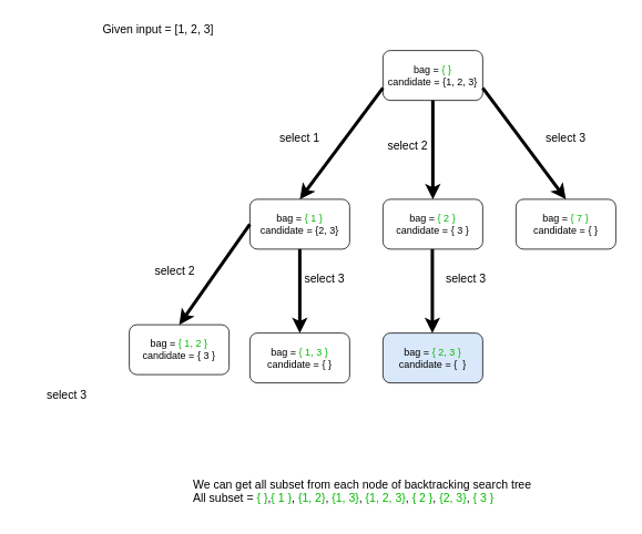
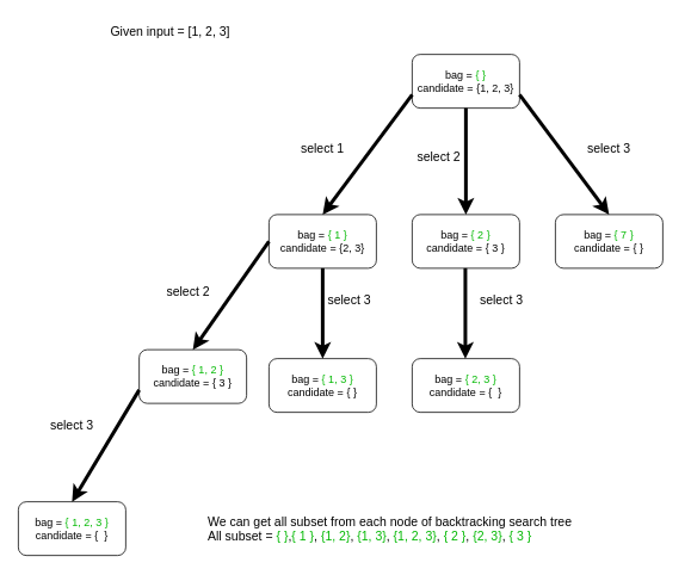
  <mxCell id="0" />
  <mxCell id="1" parent="0" />
  <mxCell id="2" value="bag =&lt;font color=&quot;#00b800&quot;&gt; { }&lt;/font&gt;&lt;br&gt;candidate = {1, 2, 3}" style="rounded=1;whiteSpace=wrap;html=1;" vertex="1" parent="1"><mxGeometry x="460" y="60" width="120" height="60" as="geometry" /></mxCell>
  <mxCell id="3" value="bag = &lt;font color=&quot;#00b800&quot;&gt;{ 1 }&lt;/font&gt;&lt;br&gt;candidate = {2, 3}" style="rounded=1;whiteSpace=wrap;html=1;" vertex="1" parent="1"><mxGeometry x="300" y="239" width="120" height="60" as="geometry" /></mxCell>
  <mxCell id="4" value="bag = &lt;font color=&quot;#00b800&quot;&gt;{ 2 }&lt;/font&gt;&lt;br&gt;candidate = { 3 }" style="rounded=1;whiteSpace=wrap;html=1;" vertex="1" parent="1"><mxGeometry x="460" y="239" width="120" height="60" as="geometry" /></mxCell>
  <mxCell id="5" value="bag = &lt;font color=&quot;#00b800&quot;&gt;{ 7 }&lt;/font&gt;&lt;br&gt;candidate = { }" style="rounded=1;whiteSpace=wrap;html=1;" vertex="1" parent="1"><mxGeometry x="620" y="239" width="120" height="60" as="geometry" /></mxCell>
  <mxCell id="6" value="bag = &lt;font color=&quot;#00b800&quot;&gt;{ 1, 2 }&lt;/font&gt;&lt;br&gt;candidate = { 3 }" style="rounded=1;whiteSpace=wrap;html=1;" vertex="1" parent="1"><mxGeometry x="155" y="390" width="120" height="60" as="geometry" /></mxCell>
  <mxCell id="7" value="bag = &lt;font color=&quot;#00b800&quot;&gt;{ 1, 3 }&lt;/font&gt;&lt;br&gt;candidate = { }" style="rounded=1;whiteSpace=wrap;html=1;" vertex="1" parent="1"><mxGeometry x="300" y="400" width="120" height="60" as="geometry" /></mxCell>
  <mxCell id="8" value="" style="endArrow=classic;html=1;rounded=0;strokeWidth=4;entryX=0.5;entryY=0;entryDx=0;entryDy=0;exitX=0;exitY=0.75;exitDx=0;exitDy=0;" edge="1" parent="1" source="2" target="3"><mxGeometry width="50" height="50" relative="1" as="geometry"><mxPoint x="460" y="120" as="sourcePoint" /><mxPoint x="430" y="250" as="targetPoint" /></mxGeometry></mxCell>
+ <mxCell id="9" value="bag = &lt;font color=&quot;#00b800&quot;&gt;{ 1, 2, 3 }&lt;/font&gt;&lt;br&gt;candidate = {&amp;nbsp; }" style="rounded=1;whiteSpace=wrap;html=1;" vertex="1" parent="1"><mxGeometry x="20" y="560" width="120" height="60" as="geometry" /></mxCell>
  <mxCell id="10" value="" style="endArrow=classic;html=1;rounded=0;strokeWidth=4;entryX=0.5;entryY=0;entryDx=0;entryDy=0;exitX=0;exitY=0.5;exitDx=0;exitDy=0;" edge="1" parent="1" source="3" target="6"><mxGeometry width="50" height="50" relative="1" as="geometry"><mxPoint x="260" y="300" as="sourcePoint" /><mxPoint x="130" y="410" as="targetPoint" /></mxGeometry></mxCell>
+ <mxCell id="11" value="" style="endArrow=classic;html=1;rounded=0;strokeWidth=4;entryX=0.5;entryY=0;entryDx=0;entryDy=0;exitX=0;exitY=0.75;exitDx=0;exitDy=0;" edge="1" parent="1" source="6" target="9"><mxGeometry width="50" height="50" relative="1" as="geometry"><mxPoint x="100" y="430" as="sourcePoint" /><mxPoint x="0" y="560" as="targetPoint" /></mxGeometry></mxCell>
  <mxCell id="12" value="" style="endArrow=classic;html=1;rounded=0;strokeWidth=4;entryX=0.5;entryY=0;entryDx=0;entryDy=0;exitX=0.5;exitY=1;exitDx=0;exitDy=0;" edge="1" parent="1" source="2" target="4"><mxGeometry width="50" height="50" relative="1" as="geometry"><mxPoint x="560" y="140" as="sourcePoint" /><mxPoint x="509.41" y="210" as="targetPoint" /></mxGeometry></mxCell>
  <mxCell id="13" value="" style="endArrow=classic;html=1;rounded=0;strokeWidth=4;entryX=0.5;entryY=0;entryDx=0;entryDy=0;exitX=0.5;exitY=1;exitDx=0;exitDy=0;" edge="1" parent="1" source="3" target="7"><mxGeometry width="50" height="50" relative="1" as="geometry"><mxPoint x="319.82" y="299" as="sourcePoint" /><mxPoint x="319" y="390" as="targetPoint" /></mxGeometry></mxCell>
  <mxCell id="14" value="" style="endArrow=classic;html=1;rounded=0;strokeWidth=4;entryX=0.5;entryY=0;entryDx=0;entryDy=0;exitX=1;exitY=0.75;exitDx=0;exitDy=0;" edge="1" parent="1" source="2" target="5"><mxGeometry width="50" height="50" relative="1" as="geometry"><mxPoint x="570.41" y="110" as="sourcePoint" /><mxPoint x="570" y="229" as="targetPoint" /></mxGeometry></mxCell>
  <mxCell id="15" value="&lt;font color=&quot;#000000&quot; style=&quot;font-size: 14px;&quot;&gt;Given input = [1, 2, 3]&lt;/font&gt;" style="text;html=1;strokeColor=none;fillColor=none;align=center;verticalAlign=middle;whiteSpace=wrap;rounded=0;fontColor=#00B800;" vertex="1" parent="1"><mxGeometry x="90" y="20" width="200" height="30" as="geometry" /></mxCell>
  <mxCell id="16" value="&lt;font color=&quot;#000000&quot; style=&quot;font-size: 14px;&quot;&gt;We can get all subset from each node of backtracking search tree&lt;br&gt;All subset = &lt;/font&gt;&lt;font style=&quot;font-size: 14px;&quot;&gt;{ }&lt;/font&gt;&lt;font color=&quot;#000000&quot; style=&quot;font-size: 14px;&quot;&gt;,&lt;/font&gt;&lt;font style=&quot;font-size: 14px;&quot;&gt;{ 1 }&lt;/font&gt;&lt;font color=&quot;#000000&quot; style=&quot;font-size: 14px;&quot;&gt;, &lt;/font&gt;&lt;font style=&quot;font-size: 14px;&quot;&gt;{1, 2}&lt;/font&gt;&lt;font color=&quot;#000000&quot; style=&quot;font-size: 14px;&quot;&gt;, &lt;/font&gt;&lt;font style=&quot;font-size: 14px;&quot;&gt;{1, 3}&lt;/font&gt;&lt;font color=&quot;#000000&quot; style=&quot;font-size: 14px;&quot;&gt;, &lt;/font&gt;&lt;font style=&quot;font-size: 14px;&quot;&gt;{1, 2, 3}&lt;/font&gt;&lt;font color=&quot;#000000&quot; style=&quot;font-size: 14px;&quot;&gt;, &lt;/font&gt;&lt;font style=&quot;font-size: 14px;&quot;&gt;{ 2 }&lt;/font&gt;&lt;font color=&quot;#000000&quot; style=&quot;font-size: 14px;&quot;&gt;, &lt;/font&gt;&lt;font style=&quot;font-size: 14px;&quot;&gt;{2, 3}&lt;/font&gt;&lt;font color=&quot;#000000&quot; style=&quot;font-size: 14px;&quot;&gt;, &lt;/font&gt;&lt;font style=&quot;font-size: 14px;&quot;&gt;{ 3 }&lt;br&gt;&lt;/font&gt;" style="text;html=1;strokeColor=none;fillColor=none;align=left;verticalAlign=middle;whiteSpace=wrap;rounded=0;fontColor=#00B800;" vertex="1" parent="1"><mxGeometry x="230" y="575" width="520" height="30" as="geometry" /></mxCell>
- <mxCell id="17" value="bag = &lt;font color=&quot;#00b800&quot;&gt;{ 2, 3 }&lt;/font&gt;&lt;br&gt;candidate = {&amp;nbsp; }" style="rounded=1;whiteSpace=wrap;html=1;fillColor=#dae8fc;" vertex="1" parent="1"><mxGeometry x="460" y="400" width="120" height="60" as="geometry" /></mxCell>
+ <mxCell id="17" value="bag = &lt;font color=&quot;#00b800&quot;&gt;{ 2, 3 }&lt;/font&gt;&lt;br&gt;candidate = {&amp;nbsp; }" style="rounded=1;whiteSpace=wrap;html=1;" vertex="1" parent="1"><mxGeometry x="460" y="400" width="120" height="60" as="geometry" /></mxCell>
  <mxCell id="18" value="" style="endArrow=classic;html=1;rounded=0;strokeWidth=4;entryX=0.5;entryY=0;entryDx=0;entryDy=0;exitX=0.5;exitY=1;exitDx=0;exitDy=0;" edge="1" parent="1"><mxGeometry width="50" height="50" relative="1" as="geometry"><mxPoint x="519.41" y="299" as="sourcePoint" /><mxPoint x="519.41" y="400" as="targetPoint" /></mxGeometry></mxCell>
  <mxCell id="19" value="select 1" style="text;html=1;strokeColor=none;fillColor=none;align=center;verticalAlign=middle;whiteSpace=wrap;rounded=0;fontSize=14;fontColor=#000000;" vertex="1" parent="1"><mxGeometry x="330" y="150" width="60" height="30" as="geometry" /></mxCell>
  <mxCell id="20" value="select 2" style="text;html=1;strokeColor=none;fillColor=none;align=center;verticalAlign=middle;whiteSpace=wrap;rounded=0;fontSize=14;fontColor=#000000;" vertex="1" parent="1"><mxGeometry x="460" y="160" width="60" height="30" as="geometry" /></mxCell>
  <mxCell id="21" value="select 3" style="text;html=1;strokeColor=none;fillColor=none;align=center;verticalAlign=middle;whiteSpace=wrap;rounded=0;fontSize=14;fontColor=#000000;" vertex="1" parent="1"><mxGeometry x="650" y="150" width="60" height="30" as="geometry" /></mxCell>
  <mxCell id="22" value="select 2" style="text;html=1;strokeColor=none;fillColor=none;align=center;verticalAlign=middle;whiteSpace=wrap;rounded=0;fontSize=14;fontColor=#000000;" vertex="1" parent="1"><mxGeometry x="180" y="310" width="60" height="30" as="geometry" /></mxCell>
  <mxCell id="23" value="select 3" style="text;html=1;strokeColor=none;fillColor=none;align=center;verticalAlign=middle;whiteSpace=wrap;rounded=0;fontSize=14;fontColor=#000000;" vertex="1" parent="1"><mxGeometry x="360" y="320" width="60" height="30" as="geometry" /></mxCell>
  <mxCell id="24" value="select 3" style="text;html=1;strokeColor=none;fillColor=none;align=center;verticalAlign=middle;whiteSpace=wrap;rounded=0;fontSize=14;fontColor=#000000;" vertex="1" parent="1"><mxGeometry x="530" y="320" width="60" height="30" as="geometry" /></mxCell>
  <mxCell id="25" value="select 3" style="text;html=1;strokeColor=none;fillColor=none;align=center;verticalAlign=middle;whiteSpace=wrap;rounded=0;fontSize=14;fontColor=#000000;" vertex="1" parent="1"><mxGeometry x="50" y="460" width="60" height="30" as="geometry" /></mxCell>
